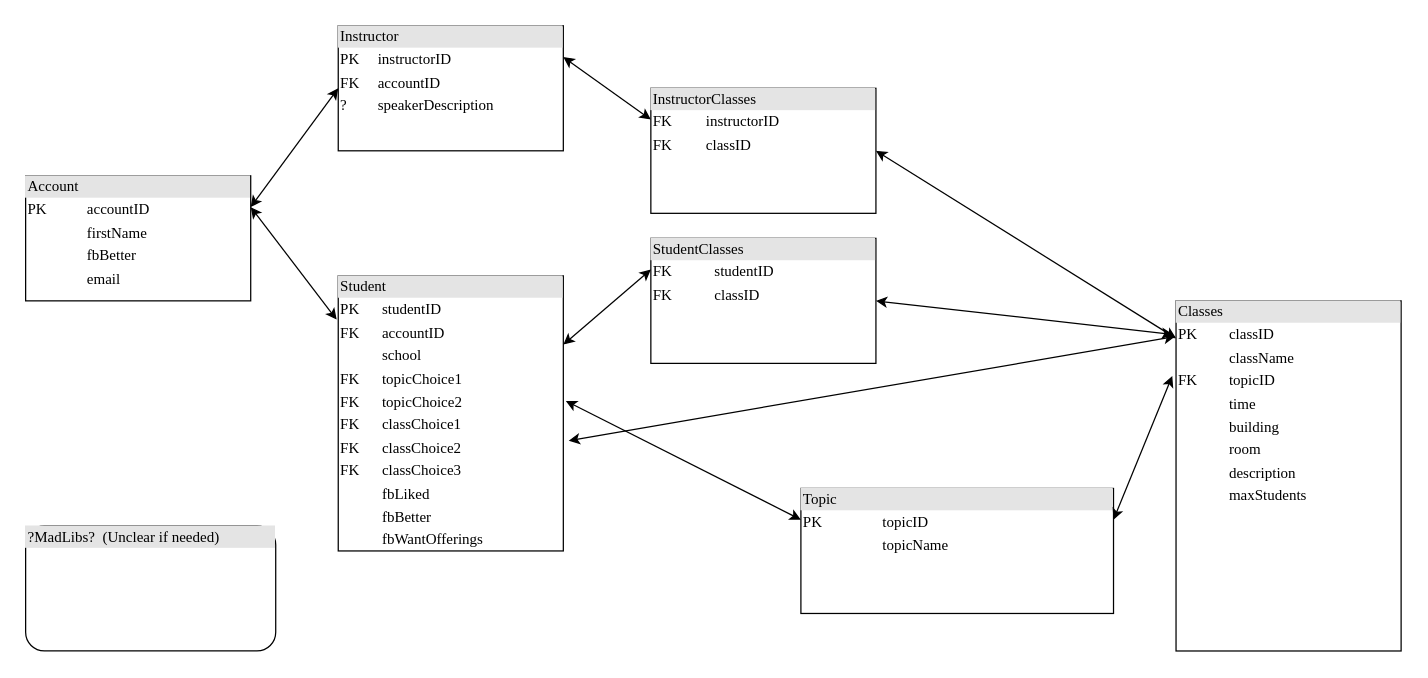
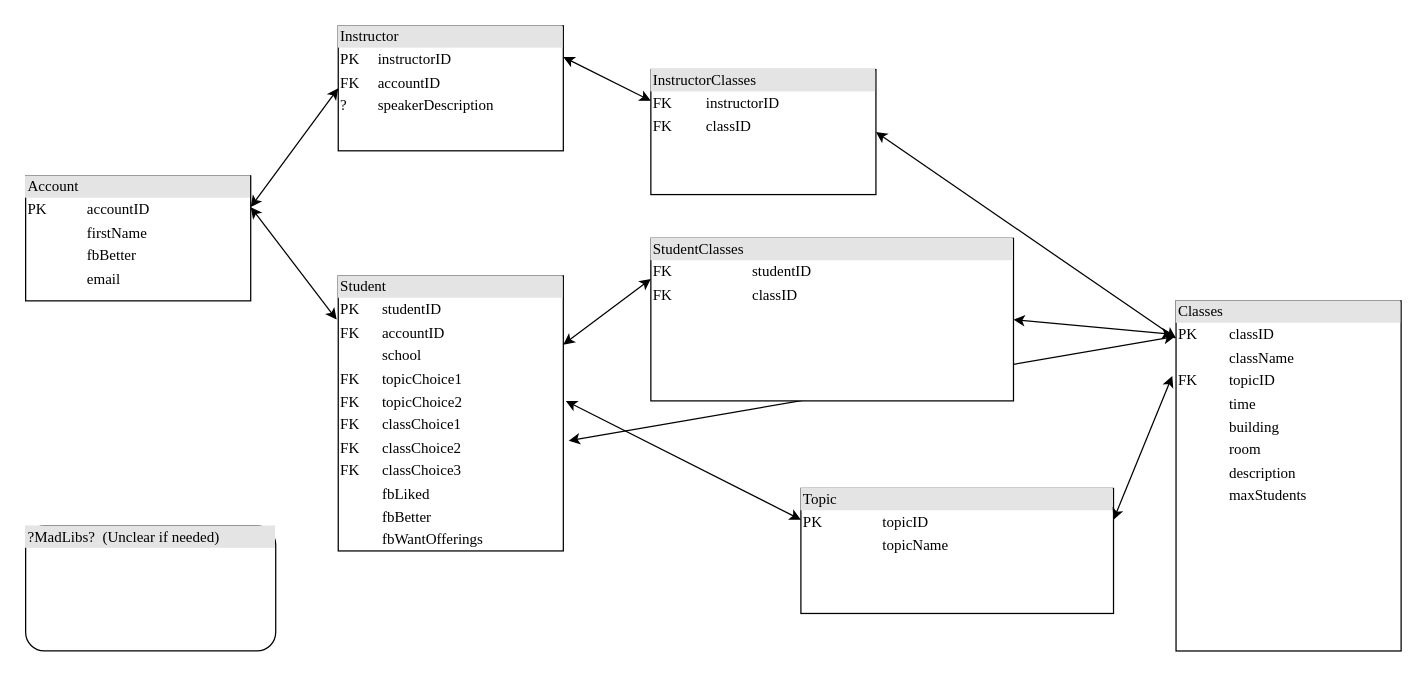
  <mxCell id="0" />
  <mxCell id="1" parent="0" />
  <mxCell id="2" value="&lt;div style=&quot;box-sizing: border-box ; width: 100% ; background: #e4e4e4 ; padding: 2px&quot;&gt;Account&lt;/div&gt;&lt;table style=&quot;width: 100% ; font-size: 1em&quot; cellpadding=&quot;2&quot; cellspacing=&quot;0&quot;&gt;&lt;tbody&gt;&lt;tr&gt;&lt;td&gt;PK&lt;/td&gt;&lt;td&gt;accountID&lt;/td&gt;&lt;/tr&gt;&lt;tr&gt;&lt;td&gt;&lt;br&gt;&lt;/td&gt;&lt;td&gt;firstName&lt;/td&gt;&lt;/tr&gt;&lt;tr&gt;&lt;td&gt;&lt;/td&gt;&lt;td&gt;fbBetter&lt;/td&gt;&lt;/tr&gt;&lt;tr&gt;&lt;td&gt;&lt;br&gt;&lt;/td&gt;&lt;td&gt;email&lt;br&gt;&lt;/td&gt;&lt;/tr&gt;&lt;/tbody&gt;&lt;/table&gt;" style="verticalAlign=top;align=left;overflow=fill;html=1;rounded=0;shadow=0;comic=0;labelBackgroundColor=none;strokeWidth=1;fontFamily=Verdana;fontSize=12" parent="1" vertex="1"><mxGeometry x="20" y="140" width="180" height="100" as="geometry" /></mxCell>
  <mxCell id="3" value="&lt;div style=&quot;box-sizing: border-box ; width: 100% ; background: #e4e4e4 ; padding: 2px&quot;&gt;Student&lt;/div&gt;&lt;table style=&quot;width: 100% ; font-size: 1em&quot; cellpadding=&quot;2&quot; cellspacing=&quot;0&quot;&gt;&lt;tbody&gt;&lt;tr&gt;&lt;td&gt;PK&lt;/td&gt;&lt;td&gt;studentID&lt;/td&gt;&lt;/tr&gt;&lt;tr&gt;&lt;td&gt;FK&lt;/td&gt;&lt;td&gt;accountID&lt;/td&gt;&lt;/tr&gt;&lt;tr&gt;&lt;td&gt;&lt;/td&gt;&lt;td&gt;school&lt;/td&gt;&lt;/tr&gt;&lt;tr&gt;&lt;td&gt;FK&lt;/td&gt;&lt;td&gt;topicChoice1&lt;/td&gt;&lt;/tr&gt;&lt;tr&gt;&lt;td&gt;FK&lt;/td&gt;&lt;td&gt;topicChoice2&lt;/td&gt;&lt;/tr&gt;&lt;tr&gt;&lt;td&gt;FK&lt;/td&gt;&lt;td&gt;classChoice1&lt;/td&gt;&lt;/tr&gt;&lt;tr&gt;&lt;td&gt;FK&lt;/td&gt;&lt;td&gt;classChoice2&lt;/td&gt;&lt;/tr&gt;&lt;tr&gt;&lt;td&gt;FK&lt;/td&gt;&lt;td&gt;classChoice3&lt;/td&gt;&lt;/tr&gt;&lt;tr&gt;&lt;td&gt;&lt;br&gt;&lt;/td&gt;&lt;td&gt;fbLiked&lt;/td&gt;&lt;/tr&gt;&lt;tr&gt;&lt;td&gt;&lt;br&gt;&lt;/td&gt;&lt;td&gt;fbBetter&lt;/td&gt;&lt;/tr&gt;&lt;tr&gt;&lt;td&gt;&lt;br&gt;&lt;/td&gt;&lt;td&gt;fbWantOfferings&lt;/td&gt;&lt;/tr&gt;&lt;/tbody&gt;&lt;/table&gt;" style="verticalAlign=top;align=left;overflow=fill;html=1;rounded=0;shadow=0;comic=0;labelBackgroundColor=none;strokeWidth=1;fontFamily=Verdana;fontSize=12" parent="1" vertex="1"><mxGeometry x="270" y="220" width="180" height="220" as="geometry" /></mxCell>
  <mxCell id="4" value="&lt;div style=&quot;box-sizing: border-box ; width: 100% ; background: #e4e4e4 ; padding: 2px&quot;&gt;Topic&lt;/div&gt;&lt;table style=&quot;width: 100% ; font-size: 1em&quot; cellpadding=&quot;2&quot; cellspacing=&quot;0&quot;&gt;&lt;tbody&gt;&lt;tr&gt;&lt;td&gt;PK&lt;/td&gt;&lt;td&gt;topicID&lt;/td&gt;&lt;/tr&gt;&lt;tr&gt;&lt;td&gt;&lt;br&gt;&lt;/td&gt;&lt;td&gt;topicName&lt;/td&gt;&lt;/tr&gt;&lt;/tbody&gt;&lt;/table&gt;" style="verticalAlign=top;align=left;overflow=fill;html=1;rounded=0;shadow=0;comic=0;labelBackgroundColor=none;strokeWidth=1;fontFamily=Verdana;fontSize=12" parent="1" vertex="1"><mxGeometry x="640" y="390" width="250" height="100" as="geometry" /></mxCell>
  <mxCell id="5" value="&lt;div style=&quot;box-sizing: border-box ; width: 100% ; background: #e4e4e4 ; padding: 2px&quot;&gt;Instructor&lt;/div&gt;&lt;table style=&quot;width: 100% ; font-size: 1em&quot; cellpadding=&quot;2&quot; cellspacing=&quot;0&quot;&gt;&lt;tbody&gt;&lt;tr&gt;&lt;td&gt;PK&lt;/td&gt;&lt;td&gt;instructorID&lt;/td&gt;&lt;/tr&gt;&lt;tr&gt;&lt;td&gt;FK&lt;/td&gt;&lt;td&gt;accountID&lt;/td&gt;&lt;/tr&gt;&lt;tr&gt;&lt;td&gt;?&lt;/td&gt;&lt;td&gt;speakerDescription&lt;br&gt;&lt;/td&gt;&lt;/tr&gt;&lt;/tbody&gt;&lt;/table&gt;" style="verticalAlign=top;align=left;overflow=fill;html=1;rounded=0;shadow=0;comic=0;labelBackgroundColor=none;strokeWidth=1;fontFamily=Verdana;fontSize=12" parent="1" vertex="1"><mxGeometry x="270" y="20" width="180" height="100" as="geometry" /></mxCell>
  <mxCell id="6" value="" style="endArrow=classic;startArrow=classic;html=1;exitX=-0.007;exitY=0.159;exitDx=0;exitDy=0;entryX=1;entryY=0.25;entryDx=0;entryDy=0;exitPerimeter=0;" parent="1" source="3" target="2" edge="1"><mxGeometry width="50" height="50" relative="1" as="geometry"><mxPoint x="560" y="155" as="sourcePoint" /><mxPoint x="610" y="105" as="targetPoint" /></mxGeometry></mxCell>
  <mxCell id="7" value="" style="endArrow=classic;startArrow=classic;html=1;exitX=0;exitY=0.5;exitDx=0;exitDy=0;entryX=1;entryY=0.25;entryDx=0;entryDy=0;" parent="1" source="5" target="2" edge="1"><mxGeometry width="50" height="50" relative="1" as="geometry"><mxPoint x="561.26" y="230.6" as="sourcePoint" /><mxPoint x="620" y="115" as="targetPoint" /></mxGeometry></mxCell>
  <mxCell id="8" value="&lt;div style=&quot;box-sizing: border-box ; width: 100% ; background: #e4e4e4 ; padding: 2px&quot;&gt;Classes&lt;/div&gt;&lt;table style=&quot;width: 100% ; font-size: 1em&quot; cellpadding=&quot;2&quot; cellspacing=&quot;0&quot;&gt;&lt;tbody&gt;&lt;tr&gt;&lt;td&gt;PK&lt;/td&gt;&lt;td&gt;classID&lt;/td&gt;&lt;/tr&gt;&lt;tr&gt;&lt;td&gt;&lt;br&gt;&lt;/td&gt;&lt;td&gt;className&lt;/td&gt;&lt;/tr&gt;&lt;tr&gt;&lt;td&gt;FK&lt;/td&gt;&lt;td&gt;topicID&lt;/td&gt;&lt;/tr&gt;&lt;tr&gt;&lt;td&gt;&lt;br&gt;&lt;/td&gt;&lt;td&gt;time&lt;/td&gt;&lt;/tr&gt;&lt;tr&gt;&lt;td&gt;&lt;br&gt;&lt;/td&gt;&lt;td&gt;building&lt;/td&gt;&lt;/tr&gt;&lt;tr&gt;&lt;td&gt;&lt;br&gt;&lt;/td&gt;&lt;td&gt;room&lt;/td&gt;&lt;/tr&gt;&lt;tr&gt;&lt;td&gt;&lt;br&gt;&lt;/td&gt;&lt;td&gt;description&lt;/td&gt;&lt;/tr&gt;&lt;tr&gt;&lt;td&gt;&lt;br&gt;&lt;/td&gt;&lt;td&gt;maxStudents&lt;/td&gt;&lt;/tr&gt;&lt;/tbody&gt;&lt;/table&gt;" style="verticalAlign=top;align=left;overflow=fill;html=1;rounded=0;shadow=0;comic=0;labelBackgroundColor=none;strokeWidth=1;fontFamily=Verdana;fontSize=12" parent="1" vertex="1"><mxGeometry x="940" y="240" width="180" height="280" as="geometry" /></mxCell>
  <mxCell id="9" value="" style="endArrow=classic;startArrow=classic;html=1;exitX=1;exitY=0.25;exitDx=0;exitDy=0;" parent="1" source="4" edge="1"><mxGeometry width="50" height="50" relative="1" as="geometry"><mxPoint x="560" y="232.5" as="sourcePoint" /><mxPoint x="937" y="300" as="targetPoint" /></mxGeometry></mxCell>
  <mxCell id="10" value="" style="endArrow=classic;startArrow=classic;html=1;exitX=1;exitY=0.25;exitDx=0;exitDy=0;entryX=0;entryY=0.25;entryDx=0;entryDy=0;" parent="1" source="5" target="16" edge="1"><mxGeometry width="50" height="50" relative="1" as="geometry"><mxPoint x="570" y="455" as="sourcePoint" /><mxPoint x="490" y="80" as="targetPoint" /></mxGeometry></mxCell>
  <mxCell id="11" value="" style="endArrow=classic;startArrow=classic;html=1;exitX=1.024;exitY=0.599;exitDx=0;exitDy=0;entryX=-0.004;entryY=0.102;entryDx=0;entryDy=0;entryPerimeter=0;exitPerimeter=0;" parent="1" source="3" target="8" edge="1"><mxGeometry width="50" height="50" relative="1" as="geometry"><mxPoint x="580" y="465" as="sourcePoint" /><mxPoint x="907.12" y="362.32" as="targetPoint" /></mxGeometry></mxCell>
  <mxCell id="12" value="" style="endArrow=classic;startArrow=classic;html=1;entryX=0;entryY=0.25;entryDx=0;entryDy=0;" parent="1" target="4" edge="1"><mxGeometry width="50" height="50" relative="1" as="geometry"><mxPoint x="452" y="320" as="sourcePoint" /><mxPoint x="947.12" y="332.32" as="targetPoint" /></mxGeometry></mxCell>
- <mxCell id="13" value="&lt;div style=&quot;box-sizing: border-box ; width: 100% ; background: #e4e4e4 ; padding: 2px&quot;&gt;StudentClasses&lt;/div&gt;&lt;table style=&quot;width: 100% ; font-size: 1em&quot; cellpadding=&quot;2&quot; cellspacing=&quot;0&quot;&gt;&lt;tbody&gt;&lt;tr&gt;&lt;td&gt;FK&lt;/td&gt;&lt;td&gt;studentID&lt;/td&gt;&lt;/tr&gt;&lt;tr&gt;&lt;td&gt;FK&lt;/td&gt;&lt;td&gt;classID&lt;/td&gt;&lt;/tr&gt;&lt;/tbody&gt;&lt;/table&gt;" style="verticalAlign=top;align=left;overflow=fill;html=1;rounded=0;shadow=0;comic=0;labelBackgroundColor=none;strokeWidth=1;fontFamily=Verdana;fontSize=12" parent="1" vertex="1"><mxGeometry x="520" y="190" width="180" height="100" as="geometry" /></mxCell>
+ <mxCell id="13" value="&lt;div style=&quot;box-sizing: border-box ; width: 100% ; background: #e4e4e4 ; padding: 2px&quot;&gt;StudentClasses&lt;/div&gt;&lt;table style=&quot;width: 100% ; font-size: 1em&quot; cellpadding=&quot;2&quot; cellspacing=&quot;0&quot;&gt;&lt;tbody&gt;&lt;tr&gt;&lt;td&gt;FK&lt;/td&gt;&lt;td&gt;studentID&lt;/td&gt;&lt;/tr&gt;&lt;tr&gt;&lt;td&gt;FK&lt;/td&gt;&lt;td&gt;classID&lt;/td&gt;&lt;/tr&gt;&lt;/tbody&gt;&lt;/table&gt;" style="verticalAlign=top;align=left;overflow=fill;html=1;rounded=0;shadow=0;comic=0;labelBackgroundColor=none;strokeWidth=1;fontFamily=Verdana;fontSize=12" parent="1" vertex="1"><mxGeometry x="520" y="190" width="290" height="130" as="geometry" /></mxCell>
  <mxCell id="14" value="" style="endArrow=classic;startArrow=classic;html=1;entryX=0;entryY=0.25;entryDx=0;entryDy=0;exitX=1;exitY=0.25;exitDx=0;exitDy=0;" parent="1" source="3" target="13" edge="1"><mxGeometry width="50" height="50" relative="1" as="geometry"><mxPoint x="370" y="500" as="sourcePoint" /><mxPoint x="420" y="450" as="targetPoint" /></mxGeometry></mxCell>
  <mxCell id="15" value="" style="endArrow=classic;startArrow=classic;html=1;entryX=-0.013;entryY=0.096;entryDx=0;entryDy=0;exitX=1;exitY=0.5;exitDx=0;exitDy=0;entryPerimeter=0;" parent="1" source="13" target="8" edge="1"><mxGeometry width="50" height="50" relative="1" as="geometry"><mxPoint x="400" y="252.5" as="sourcePoint" /><mxPoint x="540" y="205" as="targetPoint" /></mxGeometry></mxCell>
- <mxCell id="16" value="&lt;div style=&quot;box-sizing: border-box ; width: 100% ; background: #e4e4e4 ; padding: 2px&quot;&gt;InstructorClasses&lt;/div&gt;&lt;table style=&quot;width: 100% ; font-size: 1em&quot; cellpadding=&quot;2&quot; cellspacing=&quot;0&quot;&gt;&lt;tbody&gt;&lt;tr&gt;&lt;td&gt;FK&lt;/td&gt;&lt;td&gt;instructorID&lt;/td&gt;&lt;/tr&gt;&lt;tr&gt;&lt;td&gt;FK&lt;/td&gt;&lt;td&gt;classID&lt;/td&gt;&lt;/tr&gt;&lt;/tbody&gt;&lt;/table&gt;" style="verticalAlign=top;align=left;overflow=fill;html=1;rounded=0;shadow=0;comic=0;labelBackgroundColor=none;strokeWidth=1;fontFamily=Verdana;fontSize=12" parent="1" vertex="1"><mxGeometry x="520" y="70" width="180" height="100" as="geometry" /></mxCell>
+ <mxCell id="16" value="&lt;div style=&quot;box-sizing: border-box ; width: 100% ; background: #e4e4e4 ; padding: 2px&quot;&gt;InstructorClasses&lt;/div&gt;&lt;table style=&quot;width: 100% ; font-size: 1em&quot; cellpadding=&quot;2&quot; cellspacing=&quot;0&quot;&gt;&lt;tbody&gt;&lt;tr&gt;&lt;td&gt;FK&lt;/td&gt;&lt;td&gt;instructorID&lt;/td&gt;&lt;/tr&gt;&lt;tr&gt;&lt;td&gt;FK&lt;/td&gt;&lt;td&gt;classID&lt;/td&gt;&lt;/tr&gt;&lt;/tbody&gt;&lt;/table&gt;" style="verticalAlign=top;align=left;overflow=fill;html=1;rounded=0;shadow=0;comic=0;labelBackgroundColor=none;strokeWidth=1;fontFamily=Verdana;fontSize=12" parent="1" vertex="1"><mxGeometry x="520" y="55" width="180" height="100" as="geometry" /></mxCell>
  <mxCell id="17" value="" style="endArrow=classic;startArrow=classic;html=1;exitX=1;exitY=0.5;exitDx=0;exitDy=0;entryX=0;entryY=0.107;entryDx=0;entryDy=0;entryPerimeter=0;" parent="1" source="16" target="8" edge="1"><mxGeometry width="50" height="50" relative="1" as="geometry"><mxPoint x="460" y="55" as="sourcePoint" /><mxPoint x="530" y="105" as="targetPoint" /></mxGeometry></mxCell>
  <mxCell id="18" value="&lt;div style=&quot;box-sizing: border-box ; width: 100% ; background: #e4e4e4 ; padding: 2px&quot;&gt;?MadLibs?&amp;nbsp; (Unclear if needed)&lt;/div&gt;&lt;table style=&quot;width: 100% ; font-size: 1em&quot; cellpadding=&quot;2&quot; cellspacing=&quot;0&quot;&gt;&lt;tbody&gt;&lt;/tbody&gt;&lt;/table&gt;" style="verticalAlign=top;align=left;overflow=fill;html=1;shadow=0;comic=0;labelBackgroundColor=none;strokeWidth=1;fontFamily=Verdana;fontSize=12;rounded=1;" parent="1" vertex="1"><mxGeometry x="20" y="420" width="200" height="100" as="geometry" /></mxCell>
